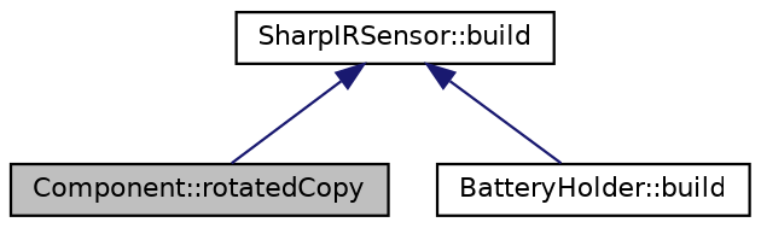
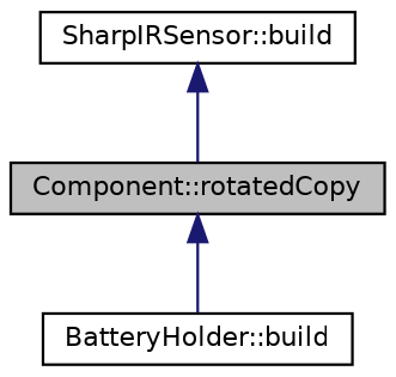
  digraph {
    rankdir=TB
    node [color=black fillcolor=white fontname=Helvetica fontsize=10 shape=record style=filled]
    edge [color=midnightblue dir=back fontname=Helvetica fontsize=10 labelfontname=Helvetica labelfontsize=10 style=solid]
    n1 [fillcolor=grey75 fontcolor=black height=0.2 label="Component::rotatedCopy" width=0.4]
    n2 [height=0.2 label="BatteryHolder::build" width=0.4]
    n3 [height=0.2 label="SharpIRSensor::build" width=0.4]
-   n3 -> n2
+   n1 -> n2
    n3 -> n1
  }
